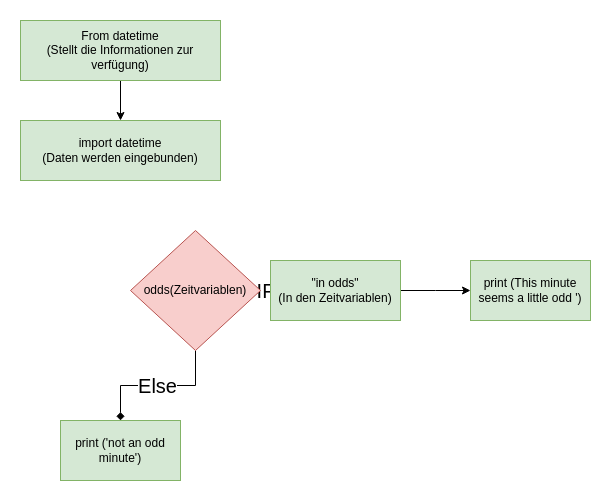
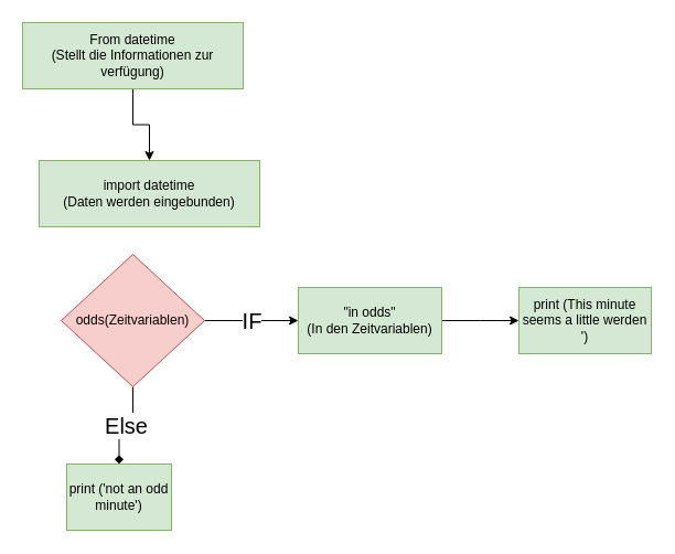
  <mxCell id="0" />
  <mxCell id="1" parent="0" />
  <mxCell id="2" style="edgeStyle=orthogonalEdgeStyle;rounded=0;orthogonalLoop=1;jettySize=auto;html=1;exitX=0.5;exitY=1;exitDx=0;exitDy=0;entryX=0.5;entryY=0;entryDx=0;entryDy=0;" edge="1" parent="1" source="3" target="4"><mxGeometry relative="1" as="geometry" /></mxCell>
  <mxCell id="3" value="From datetime&lt;br&gt;(Stellt die Informationen zur verfügung)" style="rounded=0;whiteSpace=wrap;html=1;fillColor=#d5e8d4;strokeColor=#82b366;" vertex="1" parent="1"><mxGeometry x="20" y="20" width="200" height="60" as="geometry" /></mxCell>
- <mxCell id="4" value="import datetime&lt;br&gt;(Daten werden eingebunden)" style="rounded=0;whiteSpace=wrap;html=1;fillColor=#d5e8d4;strokeColor=#82b366;" vertex="1" parent="1"><mxGeometry x="20" y="120" width="200" height="60" as="geometry" /></mxCell>
+ <mxCell id="4" value="import datetime&lt;br&gt;(Daten werden eingebunden)" style="rounded=0;whiteSpace=wrap;html=1;fillColor=#d5e8d4;strokeColor=#82b366;" vertex="1" parent="1"><mxGeometry x="35" y="145" width="200" height="60" as="geometry" /></mxCell>
  <mxCell id="5" value="&lt;font style=&quot;font-size: 20px&quot;&gt;Else&lt;/font&gt;" style="edgeStyle=orthogonalEdgeStyle;rounded=0;orthogonalLoop=1;jettySize=auto;html=1;entryX=0.5;entryY=0;entryDx=0;entryDy=0;endArrow=diamond;" edge="1" parent="1" source="7" target="10"><mxGeometry relative="1" as="geometry" /></mxCell>
  <mxCell id="6" value="&lt;font style=&quot;font-size: 20px&quot;&gt;IF&lt;/font&gt;" style="edgeStyle=orthogonalEdgeStyle;rounded=0;orthogonalLoop=1;jettySize=auto;html=1;exitX=1;exitY=0.5;exitDx=0;exitDy=0;entryX=0;entryY=0.5;entryDx=0;entryDy=0;" edge="1" parent="1" source="7" target="9"><mxGeometry relative="1" as="geometry" /></mxCell>
- <mxCell id="7" value="odds(Zeitvariablen)" style="rhombus;whiteSpace=wrap;html=1;fillColor=#f8cecc;strokeColor=#b85450;" vertex="1" parent="1"><mxGeometry x="130" y="230" width="130" height="120" as="geometry" /></mxCell>
+ <mxCell id="7" value="odds(Zeitvariablen)" style="rhombus;whiteSpace=wrap;html=1;fillColor=#f8cecc;strokeColor=#b85450;" vertex="1" parent="1"><mxGeometry x="55" y="230" width="130" height="120" as="geometry" /></mxCell>
  <mxCell id="8" style="edgeStyle=orthogonalEdgeStyle;rounded=0;orthogonalLoop=1;jettySize=auto;html=1;" edge="1" parent="1" source="9"><mxGeometry relative="1" as="geometry"><mxPoint x="470" y="290" as="targetPoint" /></mxGeometry></mxCell>
  <mxCell id="9" value="&quot;in odds&quot;&lt;br&gt;(In den Zeitvariablen)" style="rounded=0;whiteSpace=wrap;html=1;fillColor=#d5e8d4;strokeColor=#82b366;" vertex="1" parent="1"><mxGeometry x="270" y="260" width="130" height="60" as="geometry" /></mxCell>
- <mxCell id="10" value="print ('not an odd minute')" style="rounded=0;whiteSpace=wrap;html=1;fillColor=#d5e8d4;strokeColor=#82b366;" vertex="1" parent="1"><mxGeometry x="60" y="420" width="120" height="60" as="geometry" /></mxCell>
- <mxCell id="11" value="print (This minute seems a little odd ')" style="rounded=0;whiteSpace=wrap;html=1;fillColor=#d5e8d4;strokeColor=#82b366;" vertex="1" parent="1"><mxGeometry x="470" y="260" width="120" height="60" as="geometry" /></mxCell>
+ <mxCell id="10" value="print ('not an odd minute')" style="rounded=0;whiteSpace=wrap;html=1;fillColor=#d5e8d4;strokeColor=#82b366;" vertex="1" parent="1"><mxGeometry x="60" y="420" width="95" height="60" as="geometry" /></mxCell>
+ <mxCell id="11" value="print (This minute seems a little werden ')" style="rounded=0;whiteSpace=wrap;html=1;fillColor=#d5e8d4;strokeColor=#82b366;" vertex="1" parent="1"><mxGeometry x="470" y="260" width="120" height="60" as="geometry" /></mxCell>
